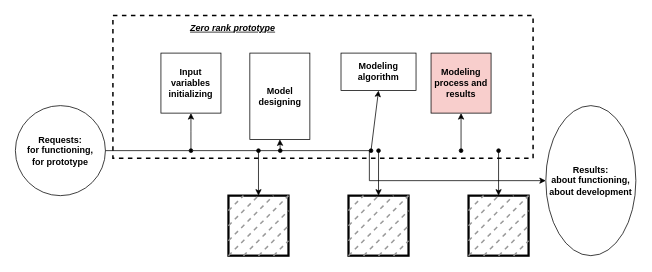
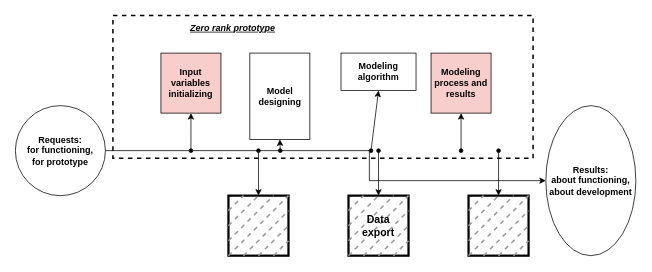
  <mxCell id="0" />
  <mxCell id="1" parent="0" />
  <mxCell id="2" value="" style="rounded=0;whiteSpace=wrap;html=1;strokeWidth=2;fillColor=none;dashed=1;perimeterSpacing=0;" vertex="1" parent="1"><mxGeometry x="150" y="20" width="560" height="190" as="geometry" /></mxCell>
  <mxCell id="3" style="edgeStyle=none;rounded=0;orthogonalLoop=1;jettySize=auto;html=1;exitX=0.5;exitY=0;exitDx=0;exitDy=0;startArrow=classic;startFill=1;endArrow=none;endFill=0;" edge="1" parent="1" source="4"><mxGeometry relative="1" as="geometry"><mxPoint x="344" y="200" as="targetPoint" /></mxGeometry></mxCell>
  <mxCell id="4" value="" style="whiteSpace=wrap;html=1;aspect=fixed;horizontal=1;verticalAlign=middle;labelBackgroundColor=#ffffff;strokeWidth=3;" vertex="1" parent="1"><mxGeometry x="304" y="260" width="80" height="80" as="geometry" /></mxCell>
  <mxCell id="5" style="edgeStyle=none;rounded=0;orthogonalLoop=1;jettySize=auto;html=1;exitX=0.5;exitY=0;exitDx=0;exitDy=0;startArrow=classic;startFill=1;endArrow=none;endFill=0;" edge="1" parent="1"><mxGeometry relative="1" as="geometry"><mxPoint x="504.047" y="200" as="targetPoint" /><mxPoint x="504" y="260" as="sourcePoint" /></mxGeometry></mxCell>
  <mxCell id="6" style="edgeStyle=none;rounded=0;orthogonalLoop=1;jettySize=auto;html=1;exitX=0.5;exitY=0;exitDx=0;exitDy=0;startArrow=classic;startFill=1;endArrow=none;endFill=0;" edge="1" parent="1"><mxGeometry relative="1" as="geometry"><mxPoint x="664" y="200" as="targetPoint" /><mxPoint x="664" y="260" as="sourcePoint" /></mxGeometry></mxCell>
  <mxCell id="7" style="edgeStyle=none;rounded=0;orthogonalLoop=1;jettySize=auto;html=1;exitX=0.5;exitY=1;exitDx=0;exitDy=0;startArrow=classic;startFill=1;endArrow=none;endFill=0;" edge="1" parent="1" source="8"><mxGeometry relative="1" as="geometry"><mxPoint x="494" y="200" as="targetPoint" /></mxGeometry></mxCell>
  <mxCell id="8" value="&lt;b&gt;Modeling algorithm&lt;/b&gt;" style="whiteSpace=wrap;html=1;aspect=fixed;" vertex="1" parent="1"><mxGeometry x="454" y="70" width="100" height="50" as="geometry" /></mxCell>
  <mxCell id="9" style="edgeStyle=orthogonalEdgeStyle;rounded=0;orthogonalLoop=1;jettySize=auto;html=1;exitX=0.5;exitY=1;exitDx=0;exitDy=0;endArrow=none;endFill=0;startArrow=classic;startFill=1;" edge="1" parent="1" source="10"><mxGeometry relative="1" as="geometry"><mxPoint x="254" y="200" as="targetPoint" /></mxGeometry></mxCell>
- <mxCell id="10" value="&lt;b&gt;Input variables initializing&lt;/b&gt;" style="whiteSpace=wrap;html=1;aspect=fixed;" vertex="1" parent="1"><mxGeometry x="214" y="70" width="80" height="80" as="geometry" /></mxCell>
+ <mxCell id="10" value="&lt;b&gt;Input variables initializing&lt;/b&gt;" style="whiteSpace=wrap;html=1;aspect=fixed;fillColor=#f8cecc;" vertex="1" parent="1"><mxGeometry x="214" y="70" width="80" height="80" as="geometry" /></mxCell>
  <mxCell id="11" style="edgeStyle=none;rounded=0;orthogonalLoop=1;jettySize=auto;html=1;exitX=0.5;exitY=1;exitDx=0;exitDy=0;startArrow=classic;startFill=1;endArrow=none;endFill=0;" edge="1" parent="1" source="12"><mxGeometry relative="1" as="geometry"><mxPoint x="614" y="200" as="targetPoint" /></mxGeometry></mxCell>
  <mxCell id="12" value="&lt;b&gt;Modeling process and results&lt;/b&gt;" style="whiteSpace=wrap;html=1;aspect=fixed;fillColor=#f8cecc;" vertex="1" parent="1"><mxGeometry x="574" y="70" width="80" height="80" as="geometry" /></mxCell>
  <mxCell id="13" style="rounded=0;orthogonalLoop=1;jettySize=auto;html=1;exitX=0.5;exitY=1;exitDx=0;exitDy=0;startArrow=classic;startFill=1;endArrow=none;endFill=0;" edge="1" parent="1" source="14"><mxGeometry relative="1" as="geometry"><mxPoint x="373" y="200" as="targetPoint" /></mxGeometry></mxCell>
  <mxCell id="14" value="&lt;b&gt;Model designing&lt;/b&gt;" style="whiteSpace=wrap;html=1;aspect=fixed;" vertex="1" parent="1"><mxGeometry x="332.5" y="70" width="80" height="115" as="geometry" /></mxCell>
  <mxCell id="15" style="edgeStyle=orthogonalEdgeStyle;rounded=0;orthogonalLoop=1;jettySize=auto;html=1;exitX=1;exitY=0.5;exitDx=0;exitDy=0;entryX=0;entryY=0.5;entryDx=0;entryDy=0;" edge="1" parent="1" source="18" target="17"><mxGeometry relative="1" as="geometry" /></mxCell>
  <mxCell id="16" value="&lt;b&gt;Requests:&lt;br&gt;for functioning,&lt;br&gt;for prototype&lt;/b&gt;" style="ellipse;whiteSpace=wrap;html=1;aspect=fixed;" vertex="1" parent="1"><mxGeometry y="140" width="120" height="120" as="geometry" x="20" /></mxCell>
  <mxCell id="17" value="&lt;b&gt;Results:&lt;br&gt;about functioning,&lt;br&gt;about development&lt;/b&gt;" style="ellipse;whiteSpace=wrap;html=1;aspect=fixed;" vertex="1" parent="1"><mxGeometry x="727" y="140" width="120" height="200" as="geometry" /></mxCell>
  <mxCell id="18" value="" style="ellipse;whiteSpace=wrap;html=1;aspect=fixed;strokeWidth=1;perimeterSpacing=0;fillColor=#000000;" vertex="1" parent="1"><mxGeometry x="251.5" y="197.5" width="5" height="5" as="geometry" /></mxCell>
  <mxCell id="19" style="edgeStyle=orthogonalEdgeStyle;rounded=0;orthogonalLoop=1;jettySize=auto;html=1;exitX=1;exitY=0.5;exitDx=0;exitDy=0;entryX=0;entryY=0.5;entryDx=0;entryDy=0;endArrow=none;endFill=0;" edge="1" parent="1" source="16" target="18"><mxGeometry relative="1" as="geometry"><mxPoint x="140" y="200" as="sourcePoint" /><mxPoint x="727" y="200" as="targetPoint" /></mxGeometry></mxCell>
  <mxCell id="20" value="" style="ellipse;whiteSpace=wrap;html=1;aspect=fixed;strokeWidth=1;perimeterSpacing=0;fillColor=#000000;" vertex="1" parent="1"><mxGeometry x="370.5" y="197.5" width="5" height="5" as="geometry" /></mxCell>
  <mxCell id="21" value="" style="ellipse;whiteSpace=wrap;html=1;aspect=fixed;strokeWidth=1;perimeterSpacing=0;fillColor=#000000;" vertex="1" parent="1"><mxGeometry x="491.5" y="197.5" width="5" height="5" as="geometry" /></mxCell>
  <mxCell id="22" value="" style="ellipse;whiteSpace=wrap;html=1;aspect=fixed;strokeWidth=1;perimeterSpacing=0;fillColor=#000000;" vertex="1" parent="1"><mxGeometry x="611.5" y="197.5" width="5" height="5" as="geometry" /></mxCell>
  <mxCell id="23" value="&lt;u&gt;&lt;b&gt;&lt;i&gt;Zero rank prototype&lt;/i&gt;&lt;/b&gt;&lt;/u&gt;" style="text;html=1;strokeColor=none;fillColor=none;align=center;verticalAlign=middle;whiteSpace=wrap;rounded=0;dashed=1;glass=0;shadow=0;comic=0;" vertex="1" parent="1"><mxGeometry x="245" y="27" width="130" height="20" as="geometry" /></mxCell>
  <mxCell id="24" value="" style="ellipse;whiteSpace=wrap;html=1;aspect=fixed;strokeWidth=1;perimeterSpacing=0;fillColor=#000000;" vertex="1" parent="1"><mxGeometry x="341.5" y="197.5" width="5" height="5" as="geometry" /></mxCell>
  <mxCell id="25" value="" style="ellipse;whiteSpace=wrap;html=1;aspect=fixed;strokeWidth=1;perimeterSpacing=0;fillColor=#000000;" vertex="1" parent="1"><mxGeometry x="501.5" y="197.5" width="5" height="5" as="geometry" /></mxCell>
  <mxCell id="26" value="" style="ellipse;whiteSpace=wrap;html=1;aspect=fixed;strokeWidth=1;perimeterSpacing=0;fillColor=#000000;" vertex="1" parent="1"><mxGeometry x="661.5" y="197.5" width="5" height="5" as="geometry" /></mxCell>
  <mxCell id="27" value="" style="endArrow=none;dashed=1;entryX=1;entryY=0;entryDx=0;entryDy=0;exitX=0;exitY=1;exitDx=0;exitDy=0;labelBorderColor=none;html=1;rounded=0;strokeColor=#999999;strokeWidth=2;" edge="1" parent="1" source="4" target="4"><mxGeometry width="50" height="50" relative="1" as="geometry"><mxPoint x="220" y="340" as="sourcePoint" /><mxPoint x="270" y="290" as="targetPoint" /></mxGeometry></mxCell>
  <mxCell id="28" value="" style="endArrow=none;dashed=1;html=1;exitX=0;exitY=0.75;exitDx=0;exitDy=0;entryX=0.75;entryY=0;entryDx=0;entryDy=0;labelBackgroundColor=none;noLabel=1;fontColor=none;strokeColor=#999999;strokeWidth=2;" edge="1" parent="1" source="4" target="4"><mxGeometry width="50" height="50" relative="1" as="geometry"><mxPoint x="260" y="200" as="sourcePoint" /><mxPoint x="310" y="150" as="targetPoint" /></mxGeometry></mxCell>
  <mxCell id="29" value="" style="endArrow=none;dashed=1;html=1;exitX=0;exitY=0.5;exitDx=0;exitDy=0;entryX=0.5;entryY=0;entryDx=0;entryDy=0;strokeColor=#999999;strokeWidth=2;" edge="1" parent="1" source="4" target="4"><mxGeometry width="50" height="50" relative="1" as="geometry"><mxPoint x="260" y="200" as="sourcePoint" /><mxPoint x="310" y="150" as="targetPoint" /></mxGeometry></mxCell>
  <mxCell id="30" value="" style="endArrow=none;dashed=1;html=1;exitX=0;exitY=0.25;exitDx=0;exitDy=0;entryX=0.25;entryY=0;entryDx=0;entryDy=0;strokeColor=#999999;strokeWidth=2;" edge="1" parent="1" source="4" target="4"><mxGeometry width="50" height="50" relative="1" as="geometry"><mxPoint x="260" y="200" as="sourcePoint" /><mxPoint x="310" y="150" as="targetPoint" /></mxGeometry></mxCell>
  <mxCell id="31" value="" style="endArrow=none;dashed=1;html=1;exitX=0.25;exitY=1;exitDx=0;exitDy=0;entryX=1;entryY=0.25;entryDx=0;entryDy=0;strokeColor=#999999;strokeWidth=2;" edge="1" parent="1" source="4" target="4"><mxGeometry width="50" height="50" relative="1" as="geometry"><mxPoint x="190" y="200" as="sourcePoint" /><mxPoint x="240" y="150" as="targetPoint" /></mxGeometry></mxCell>
  <mxCell id="32" value="" style="endArrow=none;dashed=1;html=1;exitX=0.5;exitY=1;exitDx=0;exitDy=0;entryX=1;entryY=0.5;entryDx=0;entryDy=0;strokeColor=#999999;strokeWidth=2;" edge="1" parent="1" source="4" target="4"><mxGeometry width="50" height="50" relative="1" as="geometry"><mxPoint x="334" y="350" as="sourcePoint" /><mxPoint x="410" y="300" as="targetPoint" /></mxGeometry></mxCell>
  <mxCell id="33" value="" style="endArrow=none;dashed=1;html=1;exitX=0.75;exitY=1;exitDx=0;exitDy=0;entryX=1;entryY=0.75;entryDx=0;entryDy=0;strokeColor=#999999;strokeWidth=2;" edge="1" parent="1" source="4" target="4"><mxGeometry width="50" height="50" relative="1" as="geometry"><mxPoint x="335.5" y="420" as="sourcePoint" /><mxPoint x="375.5" y="380" as="targetPoint" /></mxGeometry></mxCell>
  <mxCell id="34" value="" style="whiteSpace=wrap;html=1;aspect=fixed;horizontal=1;verticalAlign=middle;labelBackgroundColor=#ffffff;strokeWidth=3;" vertex="1" parent="1"><mxGeometry x="464" y="260" width="80" height="80" as="geometry" /></mxCell>
  <mxCell id="35" value="" style="endArrow=none;dashed=1;entryX=1;entryY=0;entryDx=0;entryDy=0;exitX=0;exitY=1;exitDx=0;exitDy=0;labelBorderColor=none;html=1;rounded=0;strokeColor=#999999;strokeWidth=2;" edge="1" parent="1" source="34" target="34"><mxGeometry width="50" height="50" relative="1" as="geometry"><mxPoint x="380" y="340" as="sourcePoint" /><mxPoint x="430" y="290" as="targetPoint" /></mxGeometry></mxCell>
  <mxCell id="36" value="" style="endArrow=none;dashed=1;html=1;exitX=0;exitY=0.75;exitDx=0;exitDy=0;entryX=0.75;entryY=0;entryDx=0;entryDy=0;labelBackgroundColor=none;noLabel=1;fontColor=none;strokeColor=#999999;strokeWidth=2;" edge="1" parent="1" source="34" target="34"><mxGeometry width="50" height="50" relative="1" as="geometry"><mxPoint x="420" y="200" as="sourcePoint" /><mxPoint x="470" y="150" as="targetPoint" /></mxGeometry></mxCell>
  <mxCell id="37" value="" style="endArrow=none;dashed=1;html=1;exitX=0;exitY=0.5;exitDx=0;exitDy=0;entryX=0.5;entryY=0;entryDx=0;entryDy=0;strokeColor=#999999;strokeWidth=2;" edge="1" parent="1" source="34" target="34"><mxGeometry width="50" height="50" relative="1" as="geometry"><mxPoint x="420" y="200" as="sourcePoint" /><mxPoint x="470" y="150" as="targetPoint" /></mxGeometry></mxCell>
  <mxCell id="38" value="" style="endArrow=none;dashed=1;html=1;exitX=0;exitY=0.25;exitDx=0;exitDy=0;entryX=0.25;entryY=0;entryDx=0;entryDy=0;strokeColor=#999999;strokeWidth=2;" edge="1" parent="1" source="34" target="34"><mxGeometry width="50" height="50" relative="1" as="geometry"><mxPoint x="420" y="200" as="sourcePoint" /><mxPoint x="470" y="150" as="targetPoint" /></mxGeometry></mxCell>
  <mxCell id="39" value="" style="endArrow=none;dashed=1;html=1;exitX=0.25;exitY=1;exitDx=0;exitDy=0;entryX=1;entryY=0.25;entryDx=0;entryDy=0;strokeColor=#999999;strokeWidth=2;" edge="1" parent="1" source="34" target="34"><mxGeometry width="50" height="50" relative="1" as="geometry"><mxPoint x="350" y="200" as="sourcePoint" /><mxPoint x="400" y="150" as="targetPoint" /></mxGeometry></mxCell>
  <mxCell id="40" value="" style="endArrow=none;dashed=1;html=1;exitX=0.5;exitY=1;exitDx=0;exitDy=0;entryX=1;entryY=0.5;entryDx=0;entryDy=0;strokeColor=#999999;strokeWidth=2;" edge="1" parent="1" source="34" target="34"><mxGeometry width="50" height="50" relative="1" as="geometry"><mxPoint x="494" y="350" as="sourcePoint" /><mxPoint x="570" y="300" as="targetPoint" /></mxGeometry></mxCell>
  <mxCell id="41" value="" style="endArrow=none;dashed=1;html=1;exitX=0.75;exitY=1;exitDx=0;exitDy=0;entryX=1;entryY=0.75;entryDx=0;entryDy=0;strokeColor=#999999;strokeWidth=2;" edge="1" parent="1" source="34" target="34"><mxGeometry width="50" height="50" relative="1" as="geometry"><mxPoint x="495.5" y="420" as="sourcePoint" /><mxPoint x="535.5" y="380" as="targetPoint" /></mxGeometry></mxCell>
+ <mxCell id="42" value="&lt;span style=&quot;font-size: 14px&quot;&gt;Data export&lt;/span&gt;" style="text;html=1;strokeColor=none;fillColor=none;align=center;verticalAlign=middle;whiteSpace=wrap;rounded=0;shadow=0;glass=0;dashed=1;comic=0;labelBackgroundColor=none;strokeWidth=1;spacing=0;fontStyle=1;labelBorderColor=none;fontColor=#000000;labelPosition=center;verticalLabelPosition=middle;horizontal=1;fontSize=14;" vertex="1" parent="1"><mxGeometry x="484" y="290" width="40" height="20" as="geometry" /></mxCell>
  <mxCell id="43" value="" style="whiteSpace=wrap;html=1;aspect=fixed;horizontal=1;verticalAlign=middle;labelBackgroundColor=#ffffff;strokeWidth=3;" vertex="1" parent="1"><mxGeometry x="624" y="260" width="80" height="80" as="geometry" /></mxCell>
  <mxCell id="44" value="" style="endArrow=none;dashed=1;entryX=1;entryY=0;entryDx=0;entryDy=0;exitX=0;exitY=1;exitDx=0;exitDy=0;labelBorderColor=none;html=1;rounded=0;strokeColor=#999999;strokeWidth=2;" edge="1" parent="1" source="43" target="43"><mxGeometry width="50" height="50" relative="1" as="geometry"><mxPoint x="540" y="340" as="sourcePoint" /><mxPoint x="590" y="290" as="targetPoint" /></mxGeometry></mxCell>
  <mxCell id="45" value="" style="endArrow=none;dashed=1;html=1;exitX=0;exitY=0.75;exitDx=0;exitDy=0;entryX=0.75;entryY=0;entryDx=0;entryDy=0;labelBackgroundColor=none;noLabel=1;fontColor=none;strokeColor=#999999;strokeWidth=2;" edge="1" parent="1" source="43" target="43"><mxGeometry width="50" height="50" relative="1" as="geometry"><mxPoint x="580" y="200" as="sourcePoint" /><mxPoint x="630" y="150" as="targetPoint" /></mxGeometry></mxCell>
  <mxCell id="46" value="" style="endArrow=none;dashed=1;html=1;exitX=0;exitY=0.5;exitDx=0;exitDy=0;entryX=0.5;entryY=0;entryDx=0;entryDy=0;strokeColor=#999999;strokeWidth=2;" edge="1" parent="1" source="43" target="43"><mxGeometry width="50" height="50" relative="1" as="geometry"><mxPoint x="580" y="200" as="sourcePoint" /><mxPoint x="630" y="150" as="targetPoint" /></mxGeometry></mxCell>
  <mxCell id="47" value="" style="endArrow=none;dashed=1;html=1;exitX=0;exitY=0.25;exitDx=0;exitDy=0;entryX=0.25;entryY=0;entryDx=0;entryDy=0;strokeColor=#999999;strokeWidth=2;" edge="1" parent="1" source="43" target="43"><mxGeometry width="50" height="50" relative="1" as="geometry"><mxPoint x="580" y="200" as="sourcePoint" /><mxPoint x="630" y="150" as="targetPoint" /></mxGeometry></mxCell>
  <mxCell id="48" value="" style="endArrow=none;dashed=1;html=1;exitX=0.25;exitY=1;exitDx=0;exitDy=0;entryX=1;entryY=0.25;entryDx=0;entryDy=0;strokeColor=#999999;strokeWidth=2;" edge="1" parent="1" source="43" target="43"><mxGeometry width="50" height="50" relative="1" as="geometry"><mxPoint x="510" y="200" as="sourcePoint" /><mxPoint x="560" y="150" as="targetPoint" /></mxGeometry></mxCell>
  <mxCell id="49" value="" style="endArrow=none;dashed=1;html=1;exitX=0.5;exitY=1;exitDx=0;exitDy=0;entryX=1;entryY=0.5;entryDx=0;entryDy=0;strokeColor=#999999;strokeWidth=2;" edge="1" parent="1" source="43" target="43"><mxGeometry width="50" height="50" relative="1" as="geometry"><mxPoint x="654" y="350" as="sourcePoint" /><mxPoint x="730" y="300" as="targetPoint" /></mxGeometry></mxCell>
  <mxCell id="50" value="" style="endArrow=none;dashed=1;html=1;exitX=0.75;exitY=1;exitDx=0;exitDy=0;entryX=1;entryY=0.75;entryDx=0;entryDy=0;strokeColor=#999999;strokeWidth=2;" edge="1" parent="1" source="43" target="43"><mxGeometry width="50" height="50" relative="1" as="geometry"><mxPoint x="655.5" y="420" as="sourcePoint" /><mxPoint x="695.5" y="380" as="targetPoint" /></mxGeometry></mxCell>
